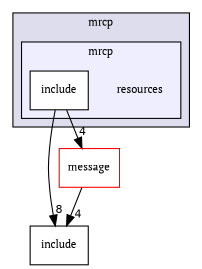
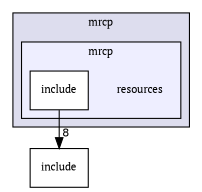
  digraph {
    compound=true
    fontname="PT Serif"
    node [fontname="PT Serif" fontsize=10 shape=box]
    edge [headlabel=4 labeldistance=1.5 labelfontname=Helvetica labelfontsize=10 fontname="PT Serif"]
    n1 [label=resources shape=plaintext]
    n2 [color=black fillcolor=white label=include style=filled]
    n3 [label=include]
-   n4 [color=red fillcolor=white label=message style=filled]
    subgraph cluster_1 {
      bgcolor="#ddddee"
      fontsize=10
      label=mrcp
      pencolor=black
      subgraph cluster_2 {
        bgcolor="#eeeeff"
        fontsize=10
        pencolor=black
        n1
        n2
      }
    }
    n2 -> n3 [headlabel=8]
-   n2 -> n4
-   n4 -> n3
  }
